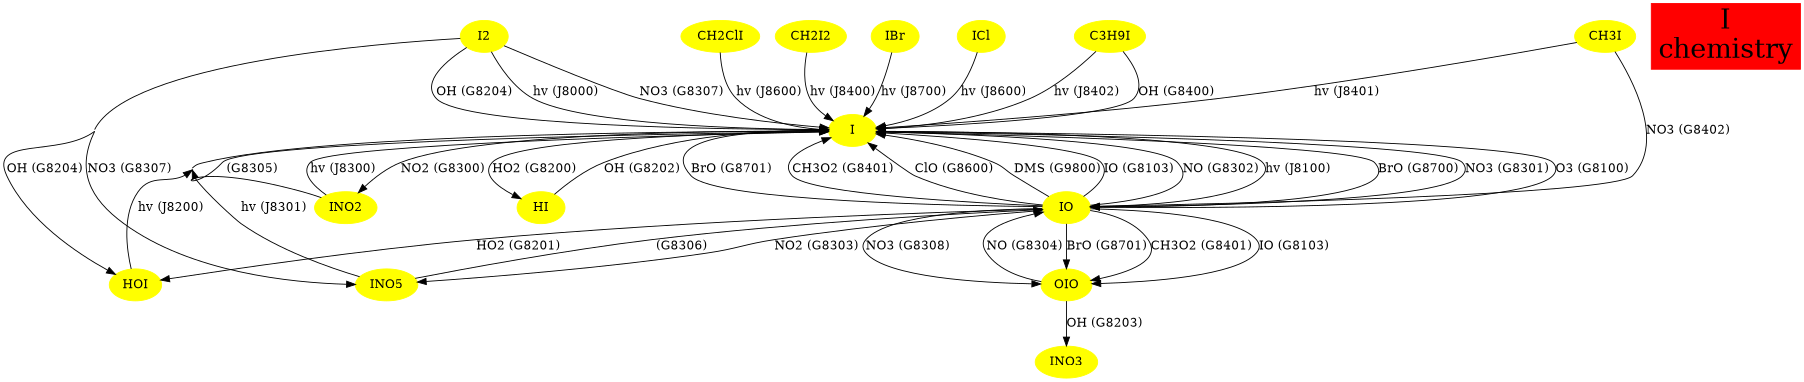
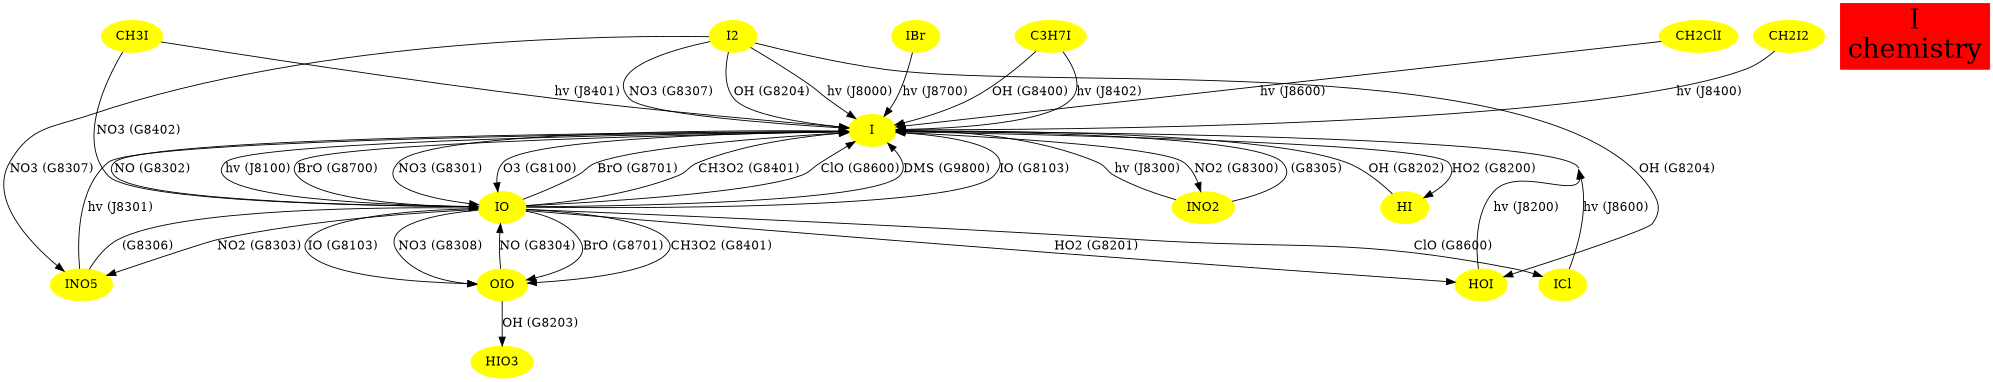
  digraph {
    concentrate=true
    rankdir=TB
    node [color=yellow shape=oval style=filled]
-   C3H7I [label=C3H9I]
+   C3H7I
    CH2ClI
    CH2I2
    CH3I
    HI
-   HIO3 [label=INO3]
+   HIO3
    HOI
    I
    I2
    IBr
    ICl
    INO2
    n13 [label=INO5]
    IO
    OIO
    "I\nchemistry" [color=red fontsize=30 shape=box]
    subgraph sub_1 {
      C3H7I
      CH2ClI
      CH2I2
      CH3I
      HI
      HIO3
      HOI
      I
      I2
      IBr
      ICl
      INO2
      n13
      IO
      OIO
    }
    C3H7I -> I [label="OH (G8400)"]
    C3H7I -> I [label="hv (J8402)"]
    CH2ClI -> I [label="hv (J8600)"]
    CH2I2 -> I [label="hv (J8400)"]
    CH3I -> I [label="hv (J8401)"]
    CH3I -> IO [label="NO3 (G8402)"]
    HI -> I [label="OH (G8202)"]
    HOI -> I [label="hv (J8200)"]
    I -> HI [label="HO2 (G8200)"]
    I -> INO2 [label="NO2 (G8300)"]
    I -> IO [label="BrO (G8700)"]
    I -> IO [label="NO3 (G8301)"]
    I -> IO [label="O3 (G8100)"]
    I2 -> HOI [label="OH (G8204)"]
    I2 -> I [label="NO3 (G8307)"]
    I2 -> I [label="OH (G8204)"]
    I2 -> I [label="hv (J8000)"]
    I2 -> n13 [label="NO3 (G8307)"]
    IBr -> I [label="hv (J8700)"]
    ICl -> I [label="hv (J8600)"]
    INO2 -> I [label=" (G8305)"]
    INO2 -> I [label="hv (J8300)"]
    n13 -> I [label="hv (J8301)"]
    n13 -> IO [label=" (G8306)"]
    IO -> HOI [label="HO2 (G8201)"]
    IO -> I [label="BrO (G8701)"]
    IO -> I [label="CH3O2 (G8401)"]
    IO -> I [label="ClO (G8600)"]
    IO -> I [label="DMS (G9800)"]
    IO -> I [label="IO (G8103)"]
    IO -> I [label="NO (G8302)"]
    IO -> I [label="hv (J8100)"]
+   IO -> ICl [label="ClO (G8600)"]
    IO -> n13 [label="NO2 (G8303)"]
    IO -> OIO [label="BrO (G8701)"]
    IO -> OIO [label="CH3O2 (G8401)"]
    IO -> OIO [label="IO (G8103)"]
    IO -> OIO [label="NO3 (G8308)"]
    OIO -> HIO3 [label="OH (G8203)"]
    OIO -> IO [label="NO (G8304)"]
  }
